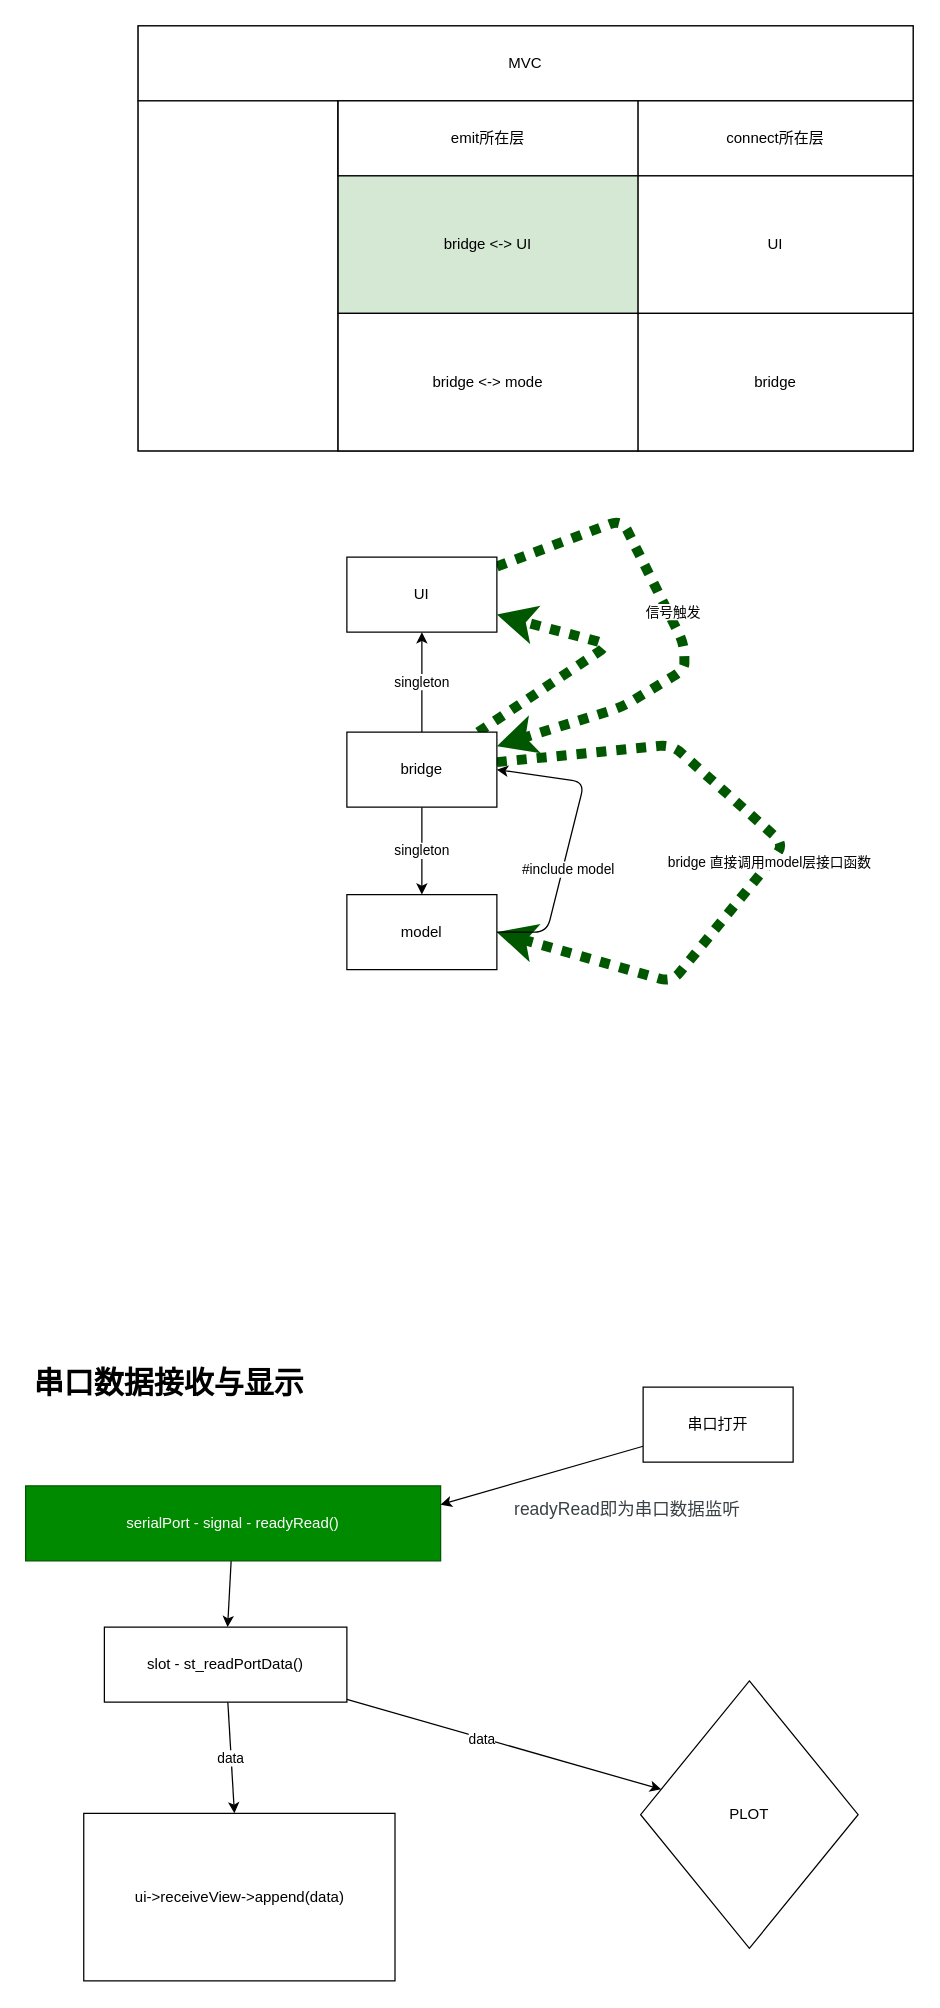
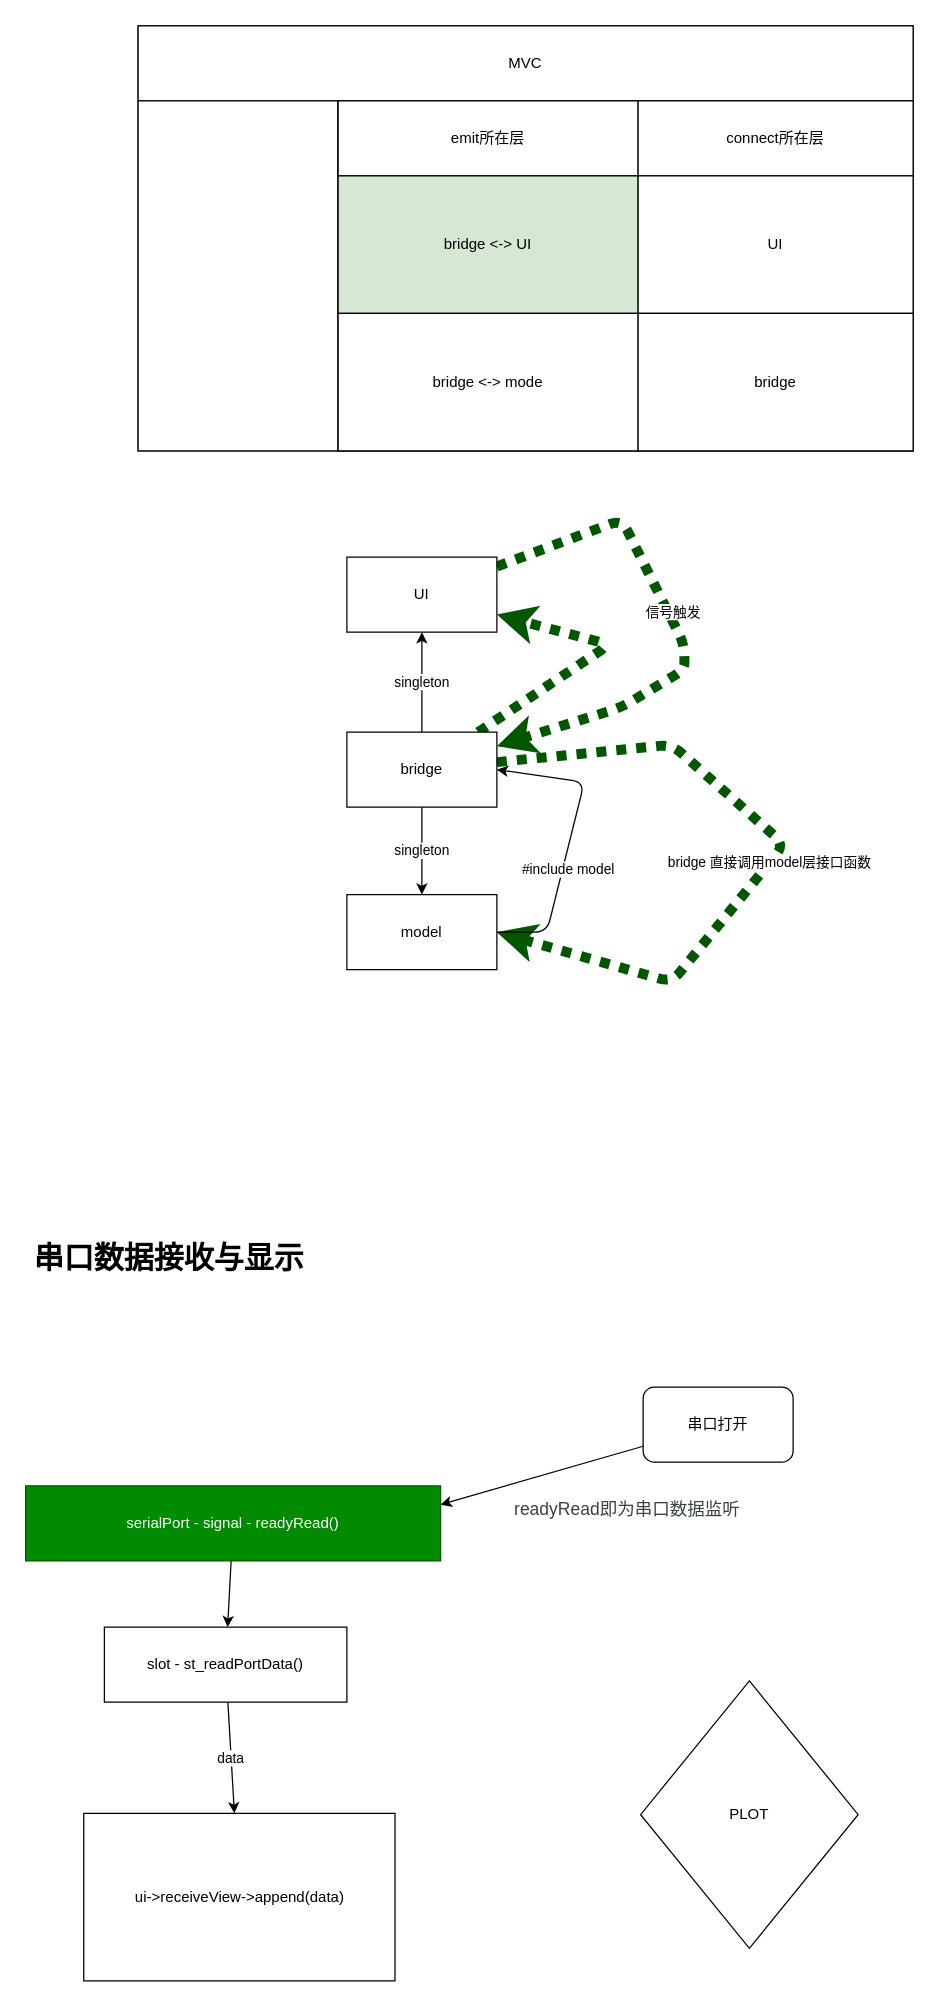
  <mxCell id="0" />
  <mxCell id="1" parent="0" />
  <mxCell id="2" value="" style="rounded=0;whiteSpace=wrap;html=1;" parent="1" vertex="1"><mxGeometry x="110" y="20" width="620" height="340" as="geometry" /></mxCell>
  <mxCell id="3" value="MVC" style="rounded=0;whiteSpace=wrap;html=1;" parent="1" vertex="1"><mxGeometry x="110" y="20" width="620" height="60" as="geometry" /></mxCell>
  <mxCell id="4" value="" style="rounded=0;whiteSpace=wrap;html=1;" parent="1" vertex="1"><mxGeometry x="110" y="80" width="160" height="280" as="geometry" /></mxCell>
  <mxCell id="5" value="" style="rounded=0;whiteSpace=wrap;html=1;" parent="1" vertex="1"><mxGeometry x="270" y="80" width="240" height="280" as="geometry" /></mxCell>
  <mxCell id="6" value="" style="rounded=0;whiteSpace=wrap;html=1;" parent="1" vertex="1"><mxGeometry x="510" y="140" width="220" height="220" as="geometry" /></mxCell>
  <mxCell id="7" value="" style="rounded=0;whiteSpace=wrap;html=1;" parent="1" vertex="1"><mxGeometry x="270" y="80" width="460" height="60" as="geometry" /></mxCell>
  <mxCell id="8" value="emit所在层" style="rounded=0;whiteSpace=wrap;html=1;" parent="1" vertex="1"><mxGeometry x="270" y="80" width="240" height="60" as="geometry" /></mxCell>
  <mxCell id="9" value="connect所在层" style="rounded=0;whiteSpace=wrap;html=1;" parent="1" vertex="1"><mxGeometry x="510" y="80" width="220" height="60" as="geometry" /></mxCell>
  <mxCell id="10" value="bridge &amp;lt;-&amp;gt; UI" style="rounded=0;whiteSpace=wrap;html=1;fillColor=#d5e8d4;" parent="1" vertex="1"><mxGeometry x="270" y="140" width="240" height="110" as="geometry" /></mxCell>
  <mxCell id="11" value="UI" style="rounded=0;whiteSpace=wrap;html=1;" parent="1" vertex="1"><mxGeometry x="510" y="140" width="220" height="110" as="geometry" /></mxCell>
  <mxCell id="12" value="bridge &amp;lt;-&amp;gt; mode" style="rounded=0;whiteSpace=wrap;html=1;" parent="1" vertex="1"><mxGeometry x="270" y="250" width="240" height="110" as="geometry" /></mxCell>
  <mxCell id="13" value="bridge" style="rounded=0;whiteSpace=wrap;html=1;" parent="1" vertex="1"><mxGeometry x="510" y="250" width="220" height="110" as="geometry" /></mxCell>
  <mxCell id="14" style="edgeStyle=none;html=1;dashed=1;dashPattern=1 1;strokeWidth=8;fillColor=#008a00;strokeColor=#005700;" parent="1" source="16" target="22" edge="1"><mxGeometry relative="1" as="geometry"><Array as="points"><mxPoint x="497" y="415" /><mxPoint x="547" y="515" /><mxPoint x="547" y="535" /><mxPoint x="497" y="565" /></Array></mxGeometry></mxCell>
  <mxCell id="15" value="信号触发" style="edgeLabel;html=1;align=center;verticalAlign=middle;resizable=0;points=[];" parent="14" vertex="1" connectable="0"><mxGeometry x="-0.047" y="3" relative="1" as="geometry"><mxPoint as="offset" /></mxGeometry></mxCell>
  <mxCell id="16" value="UI" style="rounded=0;whiteSpace=wrap;html=1;" parent="1" vertex="1"><mxGeometry x="277" y="445" width="120" height="60" as="geometry" /></mxCell>
  <mxCell id="17" value="singleton" style="edgeStyle=none;html=1;entryX=0.5;entryY=1;entryDx=0;entryDy=0;" parent="1" source="22" target="16" edge="1"><mxGeometry relative="1" as="geometry" /></mxCell>
  <mxCell id="18" value="singleton" style="edgeStyle=none;html=1;entryX=0.5;entryY=0;entryDx=0;entryDy=0;" parent="1" source="22" target="25" edge="1"><mxGeometry relative="1" as="geometry" /></mxCell>
  <mxCell id="19" style="edgeStyle=none;html=1;entryX=1;entryY=0.5;entryDx=0;entryDy=0;dashed=1;fillColor=#008a00;strokeColor=#005700;dashPattern=1 1;strokeWidth=8;" parent="1" source="22" target="25" edge="1"><mxGeometry relative="1" as="geometry"><Array as="points"><mxPoint x="537" y="595" /><mxPoint x="627" y="675" /><mxPoint x="537" y="785" /></Array></mxGeometry></mxCell>
  <mxCell id="20" value="bridge 直接调用model层接口函数" style="edgeLabel;html=1;align=center;verticalAlign=middle;resizable=0;points=[];" parent="19" vertex="1" connectable="0"><mxGeometry x="0.015" y="-1" relative="1" as="geometry"><mxPoint as="offset" /></mxGeometry></mxCell>
  <mxCell id="21" style="edgeStyle=none;html=1;dashed=1;dashPattern=1 1;strokeWidth=8;fillColor=#008a00;strokeColor=#005700;" parent="1" source="22" target="16" edge="1"><mxGeometry relative="1" as="geometry"><Array as="points"><mxPoint x="487" y="515" /></Array></mxGeometry></mxCell>
  <mxCell id="22" value="bridge" style="rounded=0;whiteSpace=wrap;html=1;" parent="1" vertex="1"><mxGeometry x="277" y="585" width="120" height="60" as="geometry" /></mxCell>
  <mxCell id="23" style="edgeStyle=none;html=1;entryX=1;entryY=0.5;entryDx=0;entryDy=0;" parent="1" source="25" target="22" edge="1"><mxGeometry relative="1" as="geometry"><Array as="points"><mxPoint x="437" y="745" /><mxPoint x="467" y="625" /></Array></mxGeometry></mxCell>
  <mxCell id="24" value="#include model" style="edgeLabel;html=1;align=center;verticalAlign=middle;resizable=0;points=[];" parent="23" vertex="1" connectable="0"><mxGeometry x="-0.21" y="-4" relative="1" as="geometry"><mxPoint as="offset" /></mxGeometry></mxCell>
  <mxCell id="25" value="model" style="rounded=0;whiteSpace=wrap;html=1;" parent="1" vertex="1"><mxGeometry x="277" y="715" width="120" height="60" as="geometry" /></mxCell>
- <mxCell id="26" value="&lt;h1&gt;串口数据接收与显示&lt;/h1&gt;" style="text;html=1;strokeColor=none;fillColor=none;spacing=5;spacingTop=-20;whiteSpace=wrap;overflow=hidden;rounded=0;" parent="1" vertex="1"><mxGeometry x="22" y="1086" width="308" height="48" as="geometry" /></mxCell>
+ <mxCell id="26" value="&lt;h1&gt;串口数据接收与显示&lt;/h1&gt;" style="text;html=1;strokeColor=none;fillColor=none;spacing=5;spacingTop=-20;whiteSpace=wrap;overflow=hidden;rounded=0;" parent="1" vertex="1"><mxGeometry x="22" y="986" width="308" height="48" as="geometry" /></mxCell>
  <mxCell id="27" value="" style="edgeStyle=none;html=1;" parent="1" source="28" target="32" edge="1"><mxGeometry relative="1" as="geometry" /></mxCell>
  <mxCell id="28" value="serialPort - signal - readyRead()" style="rounded=0;whiteSpace=wrap;html=1;fillColor=#008a00;fontColor=#ffffff;strokeColor=#005700;" parent="1" vertex="1"><mxGeometry x="20" y="1188" width="332" height="60" as="geometry" /></mxCell>
- <mxCell id="29" value="" style="edgeStyle=none;html=1;" parent="1" source="32" target="33" edge="1"><mxGeometry relative="1" as="geometry" /></mxCell>
- <mxCell id="30" value="data" style="edgeLabel;html=1;align=center;verticalAlign=middle;resizable=0;points=[];" parent="29" vertex="1" connectable="0"><mxGeometry x="-0.143" y="-1" relative="1" as="geometry"><mxPoint as="offset" /></mxGeometry></mxCell>
  <mxCell id="31" value="data" style="edgeStyle=none;html=1;" parent="1" source="32" target="34" edge="1"><mxGeometry relative="1" as="geometry" /></mxCell>
  <mxCell id="32" value="slot - st_readPortData()" style="rounded=0;whiteSpace=wrap;html=1;" parent="1" vertex="1"><mxGeometry x="83" y="1301" width="194" height="60" as="geometry" /></mxCell>
  <mxCell id="33" value="PLOT" style="rhombus;whiteSpace=wrap;html=1;" parent="1" vertex="1"><mxGeometry x="512" y="1344" width="174" height="214" as="geometry" /></mxCell>
  <mxCell id="34" value="ui-&amp;gt;receiveView-&amp;gt;append(data)" style="whiteSpace=wrap;html=1;rounded=0;" parent="1" vertex="1"><mxGeometry x="66.5" y="1450" width="249" height="134" as="geometry" /></mxCell>
  <mxCell id="35" style="edgeStyle=none;html=1;entryX=1;entryY=0.25;entryDx=0;entryDy=0;" edge="1" parent="1" source="37" target="28"><mxGeometry relative="1" as="geometry" /></mxCell>
  <mxCell id="36" value="&lt;font color=&quot;#3a4145&quot;&gt;&lt;span style=&quot;font-size: 14px ; background-color: rgb(255 , 255 , 255)&quot;&gt;readyRead即为串口数据监听&lt;/span&gt;&lt;/font&gt;" style="edgeLabel;html=1;align=center;verticalAlign=middle;resizable=0;points=[];" vertex="1" connectable="0" parent="35"><mxGeometry x="0.329" y="-1" relative="1" as="geometry"><mxPoint x="94" y="20" as="offset" /></mxGeometry></mxCell>
- <mxCell id="37" value="串口打开" style="rounded=0;whiteSpace=wrap;html=1;" vertex="1" parent="1"><mxGeometry x="514" y="1109" width="120" height="60" as="geometry" /></mxCell>
+ <mxCell id="37" value="串口打开" style="whiteSpace=wrap;html=1;rounded=1;" vertex="1" parent="1"><mxGeometry x="514" y="1109" width="120" height="60" as="geometry" /></mxCell>
